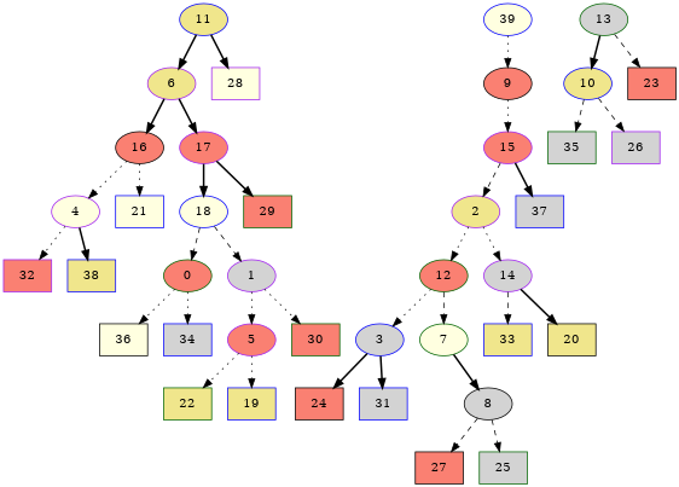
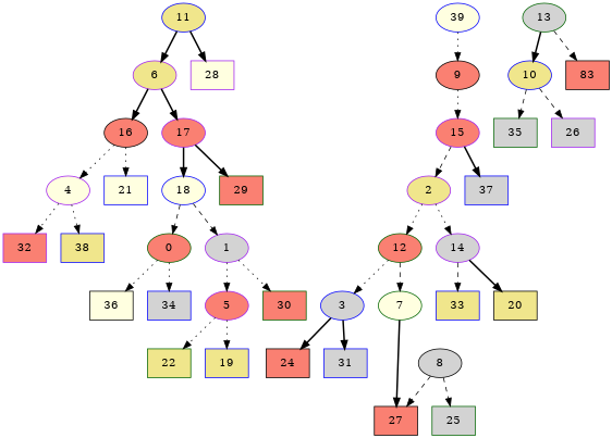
  digraph {
    node [color=blue fillcolor=salmon style=filled]
    edge [style=dotted]
    n1 [color=darkgreen label=0]
    n2 [color=black fillcolor=lightyellow label=36 shape=box]
    n3 [fillcolor=lightgrey label=34 shape=box]
    n4 [color=purple fillcolor=lightgrey label=1]
    n5 [color=purple label=5]
    n6 [color=darkgreen label=30 shape=box]
    n7 [color=darkgreen fillcolor=khaki label=22 shape=box]
    n8 [fillcolor=khaki label=19 shape=box]
    n9 [color=purple fillcolor=khaki label=2]
    n10 [color=darkgreen label=12]
    n11 [color=purple fillcolor=lightgrey label=14]
    n12 [fillcolor=lightgrey label=3]
    n13 [color=darkgreen fillcolor=lightyellow label=7]
    n14 [fillcolor=khaki label=33 shape=box]
    n15 [color=black fillcolor=khaki label=20 shape=box]
    n16 [color=black label=24 shape=box]
    n17 [fillcolor=lightgrey label=31 shape=box]
    n18 [color=purple fillcolor=lightyellow label=4]
    n19 [color=purple label=32 shape=box]
    n20 [fillcolor=khaki label=38 shape=box]
    n21 [color=purple fillcolor=khaki label=6]
    n22 [color=black label=16]
    n23 [color=purple label=17]
    n24 [fillcolor=lightyellow label=21 shape=box]
    n25 [fillcolor=lightyellow label=18]
    n26 [color=darkgreen label=29 shape=box]
    n27 [color=black fillcolor=lightgrey label=8]
    n28 [color=black label=27 shape=box]
    n29 [color=darkgreen fillcolor=lightgrey label=25 shape=box]
    n30 [fillcolor=khaki label=11]
    n31 [color=purple fillcolor=lightyellow label=28 shape=box]
    n32 [color=black label=9]
    n33 [color=purple label=15]
    n34 [color=darkgreen fillcolor=lightgrey label=13]
    n35 [fillcolor=khaki label=10]
-   n36 [color=black label=23 shape=box]
+   n36 [color=black label=83 shape=box]
    n37 [fillcolor=lightgrey label=37 shape=box]
    n38 [color=darkgreen fillcolor=lightgrey label=35 shape=box]
    n39 [color=purple fillcolor=lightgrey label=26 shape=box]
    n40 [fillcolor=lightyellow label=39]
    n1 -> n2
    n1 -> n3
    n4 -> n5
    n4 -> n6
    n5 -> n7
    n5 -> n8
    n9 -> n10
    n9 -> n11
    n10 -> n12
    n10 -> n13 [style=dashed]
    n11 -> n14 [style=dashed]
    n11 -> n15 [style=bold]
    n12 -> n16 [style=bold]
    n12 -> n17 [style=bold]
-   n13 -> n27 [style=bold]
+   n13 -> n28 [style=bold]
    n18 -> n19
-   n18 -> n20 [style=bold]
+   n18 -> n20
    n21 -> n22 [style=bold]
    n21 -> n23 [style=bold]
    n22 -> n18
    n22 -> n24
    n23 -> n25 [style=bold]
    n23 -> n26 [style=bold]
    n25 -> n1 [style=dashed]
    n25 -> n4 [style=dashed]
    n27 -> n28 [style=dashed]
    n27 -> n29 [style=dashed]
    n30 -> n21 [style=bold]
    n30 -> n31 [style=bold]
    n32 -> n33
    n33 -> n9 [style=dashed]
    n33 -> n37 [style=bold]
    n34 -> n35 [style=bold]
    n34 -> n36 [style=dashed]
    n35 -> n38 [style=dashed]
    n35 -> n39 [style=dashed]
    n40 -> n32
  }
